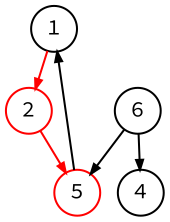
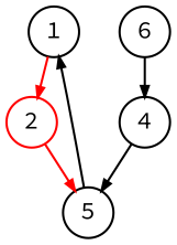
  digraph {
    fontname="Source Code Pro"
    node [fillcolor=white fontname="Source Code Pro" fontsize=22.00 shape=circle style="bold,filled"]
    edge [fontname="Source Code Pro" style=bold]
    1 [color=black]
    2 [color=red]
-   5 [color=red]
+   5 [color=black]
    4
    6
    1 -> 2 [color=red]
    2 -> 5 [color=red]
    5 -> 1 [color=black]
-   6 -> 5
+   4 -> 5
    6 -> 4
  }
